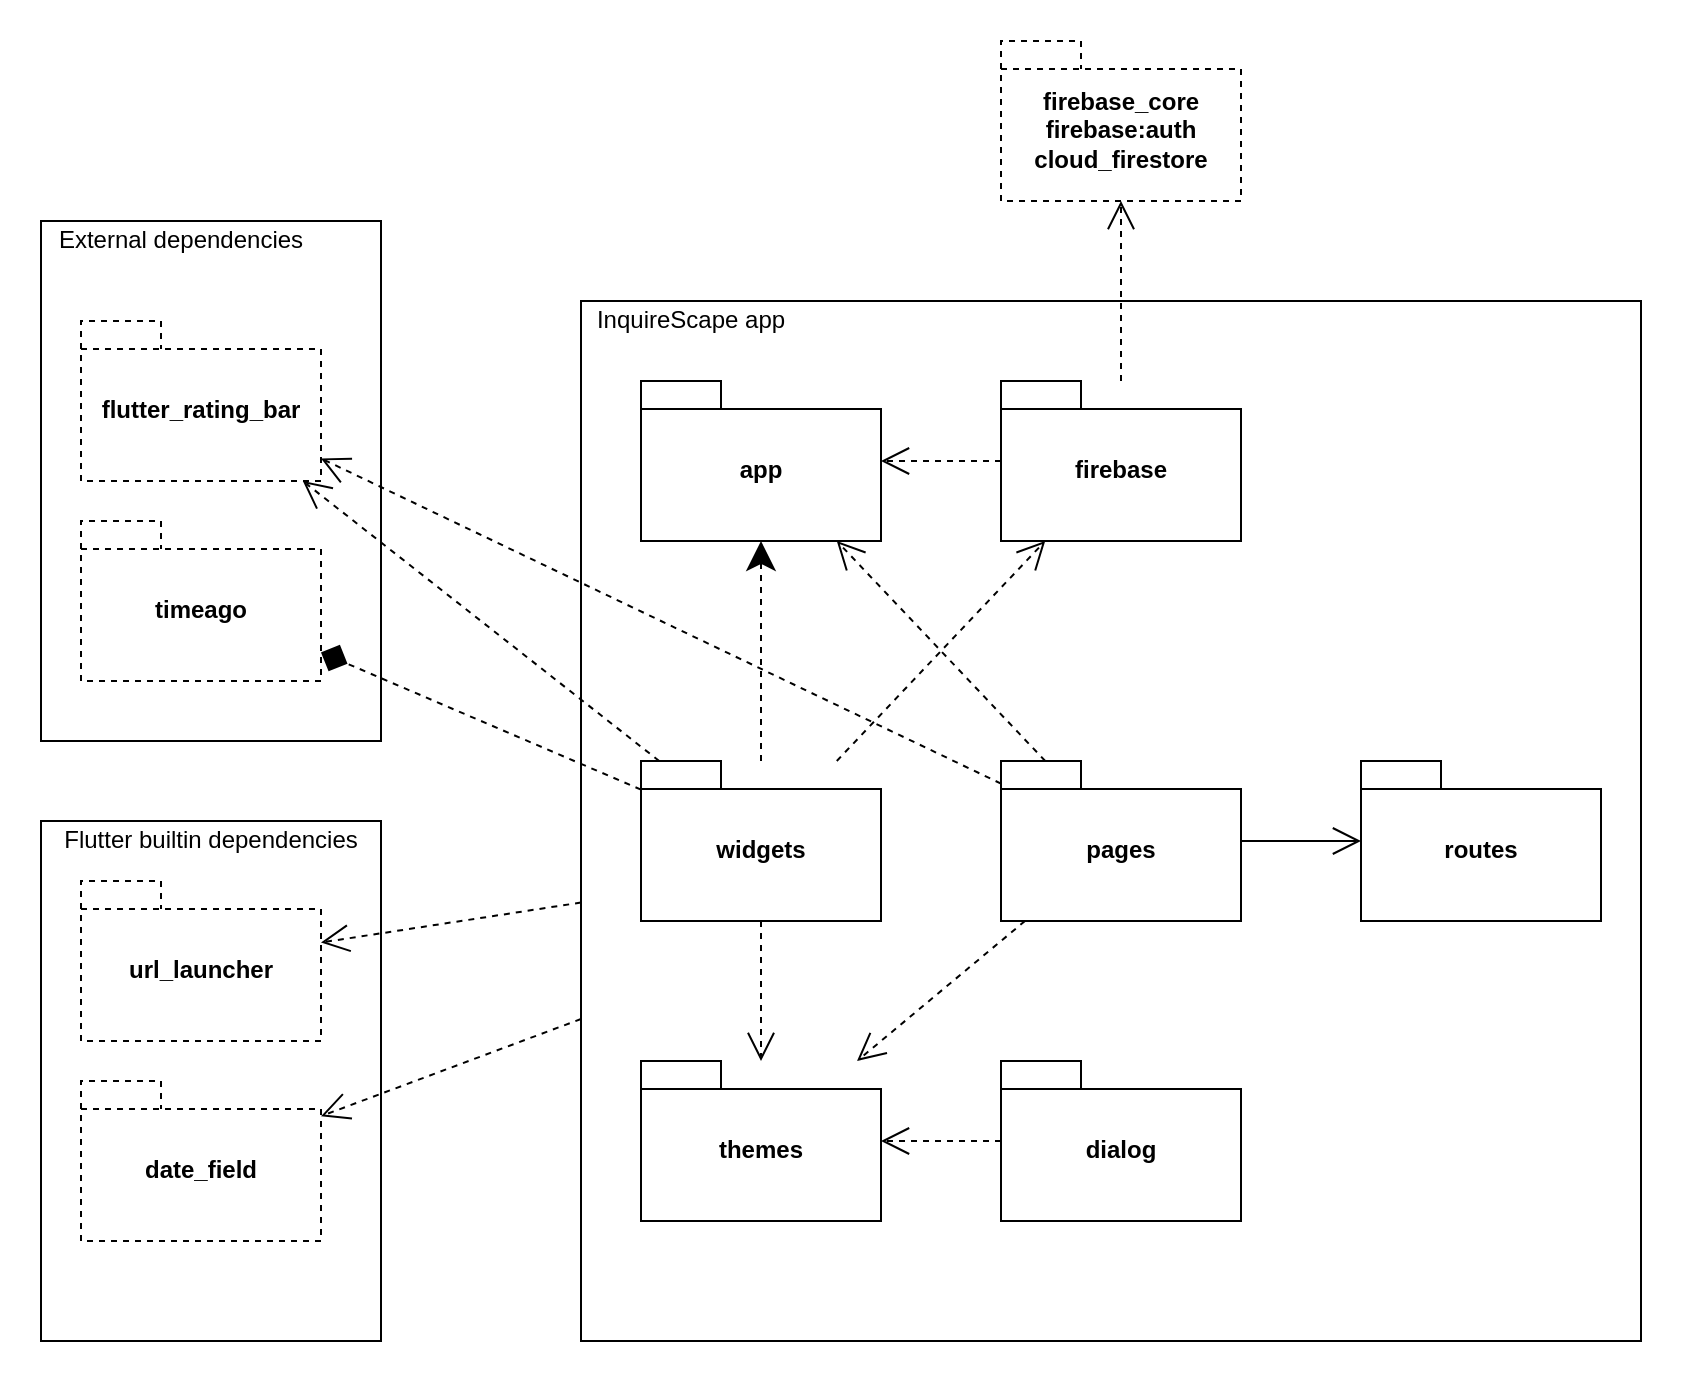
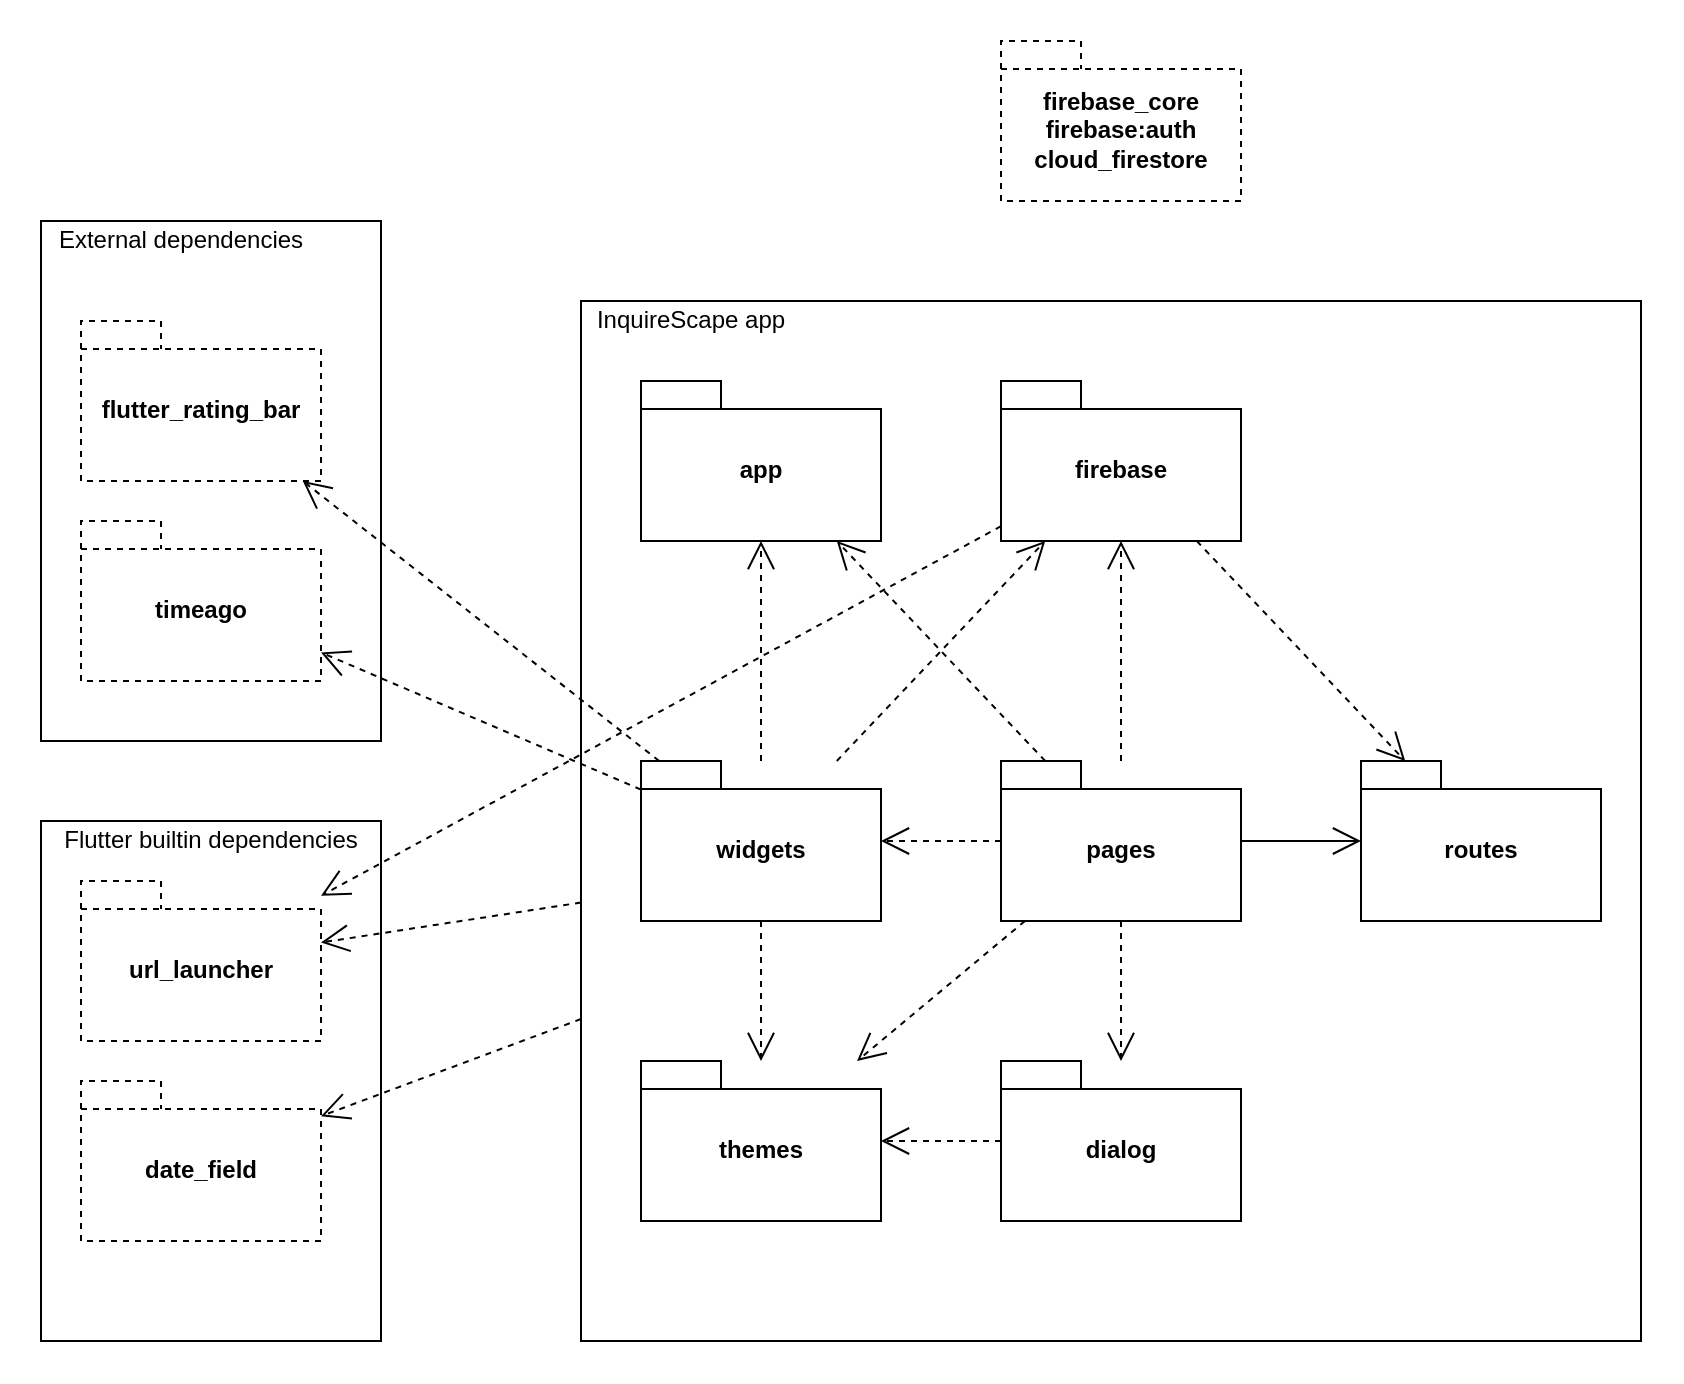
  <mxCell id="0" />
  <mxCell id="1" parent="0" />
  <mxCell id="2" value="" style="rounded=0;whiteSpace=wrap;html=1;strokeWidth=1;" vertex="1" parent="1"><mxGeometry x="20" y="410" width="170" height="260" as="geometry" /></mxCell>
  <mxCell id="3" value="" style="rounded=0;whiteSpace=wrap;html=1;strokeColor=#000000;strokeWidth=1;" vertex="1" parent="1"><mxGeometry x="290" y="150" width="530" height="520" as="geometry" /></mxCell>
  <mxCell id="4" value="" style="rounded=0;whiteSpace=wrap;html=1;strokeWidth=1;" vertex="1" parent="1"><mxGeometry x="20" y="110" width="170" height="260" as="geometry" /></mxCell>
  <mxCell id="5" value="dialog" style="shape=folder;fontStyle=1;spacingTop=10;tabWidth=40;tabHeight=14;tabPosition=left;html=1;" vertex="1" parent="1"><mxGeometry x="500" y="530" width="120" height="80" as="geometry" /></mxCell>
  <mxCell id="6" value="firebase" style="shape=folder;fontStyle=1;spacingTop=10;tabWidth=40;tabHeight=14;tabPosition=left;html=1;" vertex="1" parent="1"><mxGeometry x="500" y="190" width="120" height="80" as="geometry" /></mxCell>
  <mxCell id="7" value="app" style="shape=folder;fontStyle=1;spacingTop=10;tabWidth=40;tabHeight=14;tabPosition=left;html=1;" vertex="1" parent="1"><mxGeometry x="320" y="190" width="120" height="80" as="geometry" /></mxCell>
  <mxCell id="8" value="pages" style="shape=folder;fontStyle=1;spacingTop=10;tabWidth=40;tabHeight=14;tabPosition=left;html=1;" vertex="1" parent="1"><mxGeometry x="500" y="380" width="120" height="80" as="geometry" /></mxCell>
  <mxCell id="9" value="widgets" style="shape=folder;fontStyle=1;spacingTop=10;tabWidth=40;tabHeight=14;tabPosition=left;html=1;" vertex="1" parent="1"><mxGeometry x="320" y="380" width="120" height="80" as="geometry" /></mxCell>
  <mxCell id="10" value="routes" style="shape=folder;fontStyle=1;spacingTop=10;tabWidth=40;tabHeight=14;tabPosition=left;html=1;" vertex="1" parent="1"><mxGeometry x="680" y="380" width="120" height="80" as="geometry" /></mxCell>
  <mxCell id="11" value="themes&lt;br&gt;" style="shape=folder;fontStyle=1;spacingTop=10;tabWidth=40;tabHeight=14;tabPosition=left;html=1;" vertex="1" parent="1"><mxGeometry x="320" y="530" width="120" height="80" as="geometry" /></mxCell>
  <mxCell id="12" value="firebase_core&lt;br&gt;firebase:auth&lt;br&gt;cloud_firestore" style="shape=folder;fontStyle=1;spacingTop=10;tabWidth=40;tabHeight=14;tabPosition=left;html=1;dashed=1;strokeWidth=1;perimeterSpacing=0;" vertex="1" parent="1"><mxGeometry x="500" y="20" width="120" height="80" as="geometry" /></mxCell>
- <mxCell id="13" value="" style="endArrow=open;endSize=12;dashed=1;html=1;" edge="1" parent="1" source="6" target="12"><mxGeometry width="160" relative="1" as="geometry"><mxPoint x="320" y="199.66" as="sourcePoint" /><mxPoint x="480" y="199.66" as="targetPoint" /></mxGeometry></mxCell>
- <mxCell id="14" value="" style="endArrow=open;endSize=12;dashed=1;html=1;" edge="1" parent="1" source="8" target="25"><mxGeometry width="160" relative="1" as="geometry"><mxPoint x="330" y="270" as="sourcePoint" /><mxPoint x="490" y="270" as="targetPoint" /></mxGeometry></mxCell>
+ <mxCell id="13" value="" style="endArrow=open;endSize=12;dashed=1;html=1;" edge="1" parent="1" source="6" target="10"><mxGeometry width="160" relative="1" as="geometry"><mxPoint x="320" y="199.66" as="sourcePoint" /><mxPoint x="480" y="199.66" as="targetPoint" /></mxGeometry></mxCell>
+ <mxCell id="14" value="" style="endArrow=open;endSize=12;dashed=1;html=1;" edge="1" parent="1" source="8" target="5"><mxGeometry width="160" relative="1" as="geometry"><mxPoint x="330" y="270" as="sourcePoint" /><mxPoint x="490" y="270" as="targetPoint" /></mxGeometry></mxCell>
+ <mxCell id="15" value="" style="endArrow=open;endSize=12;dashed=1;html=1;" edge="1" parent="1" source="8" target="9"><mxGeometry width="160" relative="1" as="geometry"><mxPoint x="340" y="280" as="sourcePoint" /><mxPoint x="500" y="280" as="targetPoint" /></mxGeometry></mxCell>
  <mxCell id="16" value="" style="endArrow=open;endSize=12;dashed=1;html=1;" edge="1" parent="1" source="9" target="6"><mxGeometry width="160" relative="1" as="geometry"><mxPoint x="350" y="290" as="sourcePoint" /><mxPoint x="510" y="290" as="targetPoint" /></mxGeometry></mxCell>
+ <mxCell id="17" value="" style="endArrow=open;endSize=12;dashed=1;html=1;" edge="1" parent="1" source="8" target="6"><mxGeometry width="160" relative="1" as="geometry"><mxPoint x="340" y="280" as="sourcePoint" /><mxPoint x="500" y="280" as="targetPoint" /></mxGeometry></mxCell>
  <mxCell id="18" value="" style="endArrow=open;endSize=12;dashed=1;html=1;" edge="1" parent="1" source="9" target="11"><mxGeometry width="160" relative="1" as="geometry"><mxPoint x="440" y="460" as="sourcePoint" /><mxPoint x="600" y="460" as="targetPoint" /></mxGeometry></mxCell>
  <mxCell id="19" value="" style="endArrow=open;endSize=12;dashed=1;html=1;" edge="1" parent="1" source="8" target="11"><mxGeometry width="160" relative="1" as="geometry"><mxPoint x="680" y="370" as="sourcePoint" /><mxPoint x="630" y="370" as="targetPoint" /></mxGeometry></mxCell>
- <mxCell id="20" value="" style="endArrow=open;endSize=12;dashed=1;html=1;" edge="1" parent="1" source="6" target="7"><mxGeometry width="160" relative="1" as="geometry"><mxPoint x="570" y="330" as="sourcePoint" /><mxPoint x="570" y="250" as="targetPoint" /></mxGeometry></mxCell>
- <mxCell id="21" value="" style="endArrow=classic;endSize=12;dashed=1;html=1;" edge="1" parent="1" source="9" target="7"><mxGeometry width="160" relative="1" as="geometry"><mxPoint x="510" y="210" as="sourcePoint" /><mxPoint x="450" y="210" as="targetPoint" /></mxGeometry></mxCell>
+ <mxCell id="20" value="" style="endArrow=open;endSize=12;dashed=1;html=1;" edge="1" parent="1" source="6" target="26"><mxGeometry width="160" relative="1" as="geometry"><mxPoint x="570" y="330" as="sourcePoint" /><mxPoint x="570" y="250" as="targetPoint" /></mxGeometry></mxCell>
+ <mxCell id="21" value="" style="endArrow=open;endSize=12;dashed=1;html=1;" edge="1" parent="1" source="9" target="7"><mxGeometry width="160" relative="1" as="geometry"><mxPoint x="510" y="210" as="sourcePoint" /><mxPoint x="450" y="210" as="targetPoint" /></mxGeometry></mxCell>
  <mxCell id="22" value="" style="endArrow=open;endSize=12;dashed=1;html=1;" edge="1" parent="1" source="8" target="7"><mxGeometry width="160" relative="1" as="geometry"><mxPoint x="520" y="220" as="sourcePoint" /><mxPoint x="460" y="220" as="targetPoint" /></mxGeometry></mxCell>
  <mxCell id="23" value="" style="endArrow=open;endSize=12;dashed=1;html=1;" edge="1" parent="1" source="5" target="11"><mxGeometry width="160" relative="1" as="geometry"><mxPoint x="793.846" y="420" as="sourcePoint" /><mxPoint x="836.154" y="470" as="targetPoint" /></mxGeometry></mxCell>
  <mxCell id="24" value="" style="endArrow=open;endSize=12;dashed=0;html=1;" edge="1" parent="1" source="8" target="10"><mxGeometry width="160" relative="1" as="geometry"><mxPoint x="570" y="470" as="sourcePoint" /><mxPoint x="570" y="540" as="targetPoint" /></mxGeometry></mxCell>
  <mxCell id="25" value="flutter_rating_bar" style="shape=folder;fontStyle=1;spacingTop=10;tabWidth=40;tabHeight=14;tabPosition=left;html=1;dashed=1;strokeWidth=1;perimeterSpacing=0;" vertex="1" parent="1"><mxGeometry x="40" y="160" width="120" height="80" as="geometry" /></mxCell>
  <mxCell id="26" value="url_launcher" style="shape=folder;fontStyle=1;spacingTop=10;tabWidth=40;tabHeight=14;tabPosition=left;html=1;dashed=1;strokeWidth=1;perimeterSpacing=0;" vertex="1" parent="1"><mxGeometry x="40" y="440" width="120" height="80" as="geometry" /></mxCell>
  <mxCell id="27" value="timeago" style="shape=folder;fontStyle=1;spacingTop=10;tabWidth=40;tabHeight=14;tabPosition=left;html=1;dashed=1;strokeWidth=1;perimeterSpacing=0;" vertex="1" parent="1"><mxGeometry x="40" y="260" width="120" height="80" as="geometry" /></mxCell>
  <mxCell id="28" value="date_field" style="shape=folder;fontStyle=1;spacingTop=10;tabWidth=40;tabHeight=14;tabPosition=left;html=1;dashed=1;strokeWidth=1;perimeterSpacing=0;" vertex="1" parent="1"><mxGeometry x="40" y="540" width="120" height="80" as="geometry" /></mxCell>
  <mxCell id="29" value="External dependencies" style="text;html=1;align=center;verticalAlign=middle;resizable=0;points=[];autosize=1;" vertex="1" parent="1"><mxGeometry x="20" y="110" width="140" height="20" as="geometry" /></mxCell>
  <mxCell id="30" value="Flutter builtin dependencies" style="text;html=1;align=center;verticalAlign=middle;resizable=0;points=[];autosize=1;" vertex="1" parent="1"><mxGeometry x="25" y="410" width="160" height="20" as="geometry" /></mxCell>
  <mxCell id="31" value="InquireScape app" style="text;html=1;align=center;verticalAlign=middle;resizable=0;points=[];autosize=1;" vertex="1" parent="1"><mxGeometry x="290" y="150" width="110" height="20" as="geometry" /></mxCell>
  <mxCell id="32" value="" style="endArrow=open;endSize=12;dashed=1;html=1;" edge="1" parent="1" source="9" target="25"><mxGeometry width="160" relative="1" as="geometry"><mxPoint x="390" y="390" as="sourcePoint" /><mxPoint x="260" y="370" as="targetPoint" /></mxGeometry></mxCell>
- <mxCell id="33" value="" style="endArrow=diamond;endSize=12;dashed=1;html=1;" edge="1" parent="1" source="9" target="27"><mxGeometry width="160" relative="1" as="geometry"><mxPoint x="147.647" y="250" as="sourcePoint" /><mxPoint x="270" y="380" as="targetPoint" /></mxGeometry></mxCell>
+ <mxCell id="33" value="" style="endArrow=open;endSize=12;dashed=1;html=1;" edge="1" parent="1" source="9" target="27"><mxGeometry width="160" relative="1" as="geometry"><mxPoint x="147.647" y="250" as="sourcePoint" /><mxPoint x="270" y="380" as="targetPoint" /></mxGeometry></mxCell>
  <mxCell id="34" value="" style="endArrow=open;endSize=12;dashed=1;html=1;" edge="1" parent="1" source="3" target="26"><mxGeometry width="160" relative="1" as="geometry"><mxPoint x="330" y="404.286" as="sourcePoint" /><mxPoint x="170" y="335.714" as="targetPoint" /></mxGeometry></mxCell>
  <mxCell id="35" value="" style="endArrow=open;endSize=12;dashed=1;html=1;" edge="1" parent="1" source="3" target="28"><mxGeometry width="160" relative="1" as="geometry"><mxPoint x="300" y="460.769" as="sourcePoint" /><mxPoint x="170" y="480.769" as="targetPoint" /></mxGeometry></mxCell>
